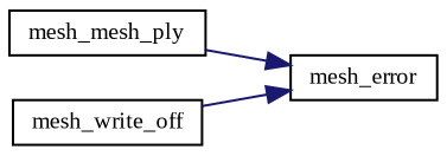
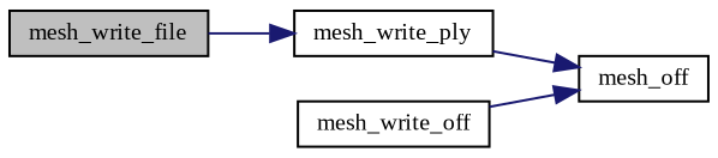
  digraph {
    fontname="Liberation Serif"
    rankdir=LR
    node [color=black fillcolor=white fontname="Liberation Serif" fontsize=10 shape=record style=filled]
    edge [color=midnightblue fontname="Liberation Serif" fontsize=10 labelfontname=Helvetica labelfontsize=10 style=solid]
-   n2 [height=0.2 label=mesh_mesh_ply width=0.4]
+   n1 [fillcolor=grey75 fontcolor=black height=0.2 label=mesh_write_file width=0.4]
+   n2 [height=0.2 label=mesh_write_ply width=0.4]
    n3 [height=0.2 label=mesh_write_off width=0.4]
-   n4 [height=0.2 label=mesh_error width=0.4]
+   n4 [height=0.2 label=mesh_off width=0.4]
+   n1 -> n2
    n2 -> n4
    n3 -> n4
  }
